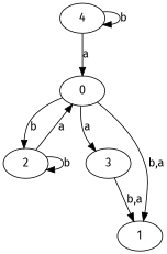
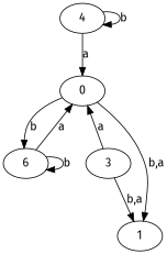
  digraph {
    d2tdocpreamble="\usetikzlibrary{automata}"
    d2tfigpreamble="\tikzstyle{every state}= [ draw=blue!50,very thick,fill=blue!20]  \tikzstyle{auto}= [fill=white]"
    fontname="Fira Sans"
    ranksep=0.5
    node [fontname="Fira Sans" style=state]
    edge [fontname="Fira Sans" lblstyle=auto topath="bend right"]
    n1 [label=0 style="state, accepting"]
-   n2 [label=2]
+   n2 [label=6]
    n3 [label=3]
    n4 [label=1]
    n5 [label=4 style="state, initial"]
    n1 -> n2 [label=b]
-   n1 -> n3 [label=a]
+   n3 -> n1 [label=a]
    n1 -> n4 [label="b,a"]
    n2 -> n1 [label=a]
    n2 -> n2 [label=b topath="loop above"]
    n3 -> n4 [label="b,a"]
    n5 -> n1 [label=a]
    n5 -> n5 [label=b topath="loop above"]
  }
